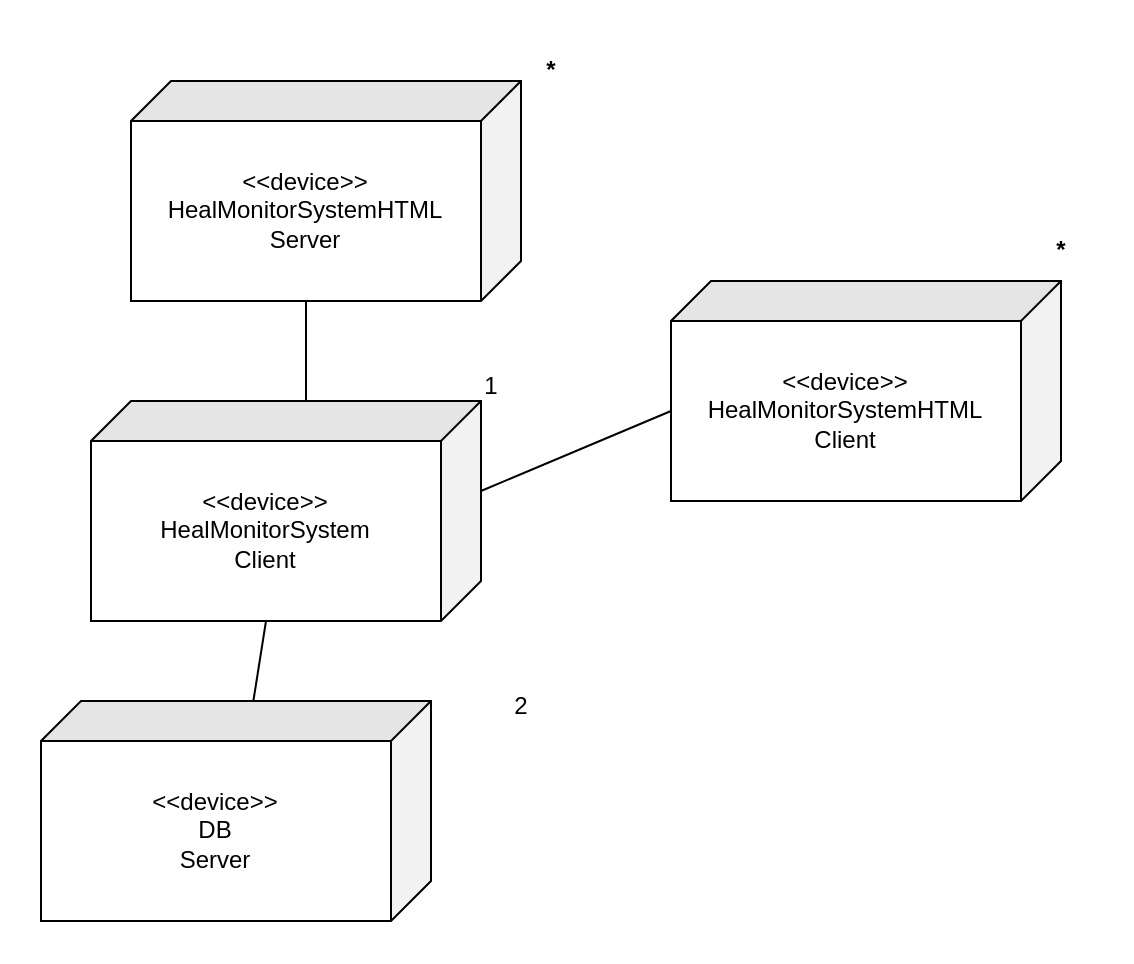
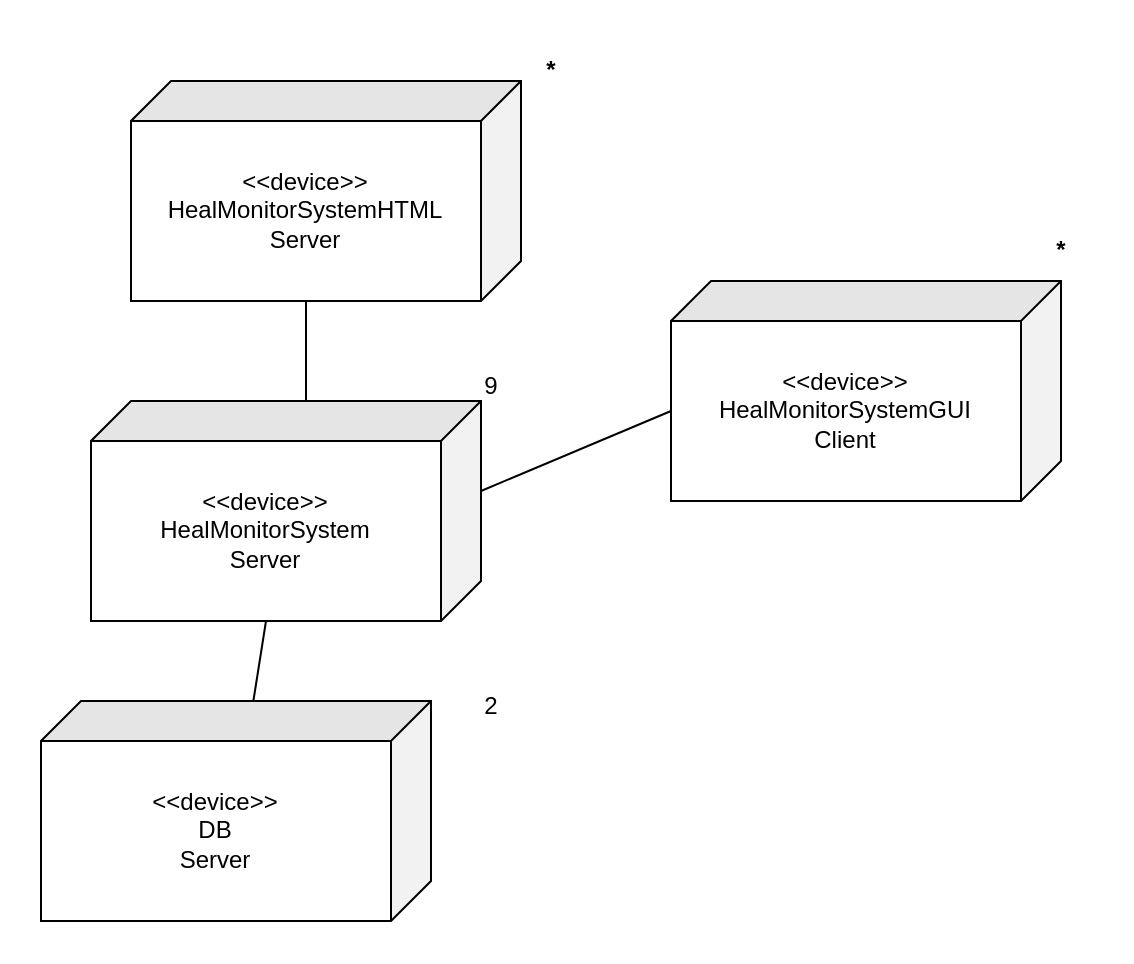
  <mxCell id="0" />
  <mxCell id="1" parent="0" />
  <mxCell id="2" value="&amp;lt;&amp;lt;device&amp;gt;&amp;gt;&lt;div&gt;HealMonitorSystemHTML&lt;/div&gt;&lt;div&gt;Server&lt;/div&gt;" style="shape=cube;whiteSpace=wrap;html=1;boundedLbl=1;backgroundOutline=1;darkOpacity=0.05;darkOpacity2=0.1;direction=south;" vertex="1" parent="1"><mxGeometry x="65" y="40" width="195" height="110" as="geometry" /></mxCell>
- <mxCell id="3" value="&amp;lt;&amp;lt;device&amp;gt;&amp;gt;&lt;div&gt;HealMonitorSystem&lt;/div&gt;&lt;div&gt;Client&lt;/div&gt;" style="shape=cube;whiteSpace=wrap;html=1;boundedLbl=1;backgroundOutline=1;darkOpacity=0.05;darkOpacity2=0.1;direction=south;" vertex="1" parent="1"><mxGeometry x="45" y="200" width="195" height="110" as="geometry" /></mxCell>
+ <mxCell id="3" value="&amp;lt;&amp;lt;device&amp;gt;&amp;gt;&lt;div&gt;HealMonitorSystem&lt;/div&gt;&lt;div&gt;Server&lt;/div&gt;" style="shape=cube;whiteSpace=wrap;html=1;boundedLbl=1;backgroundOutline=1;darkOpacity=0.05;darkOpacity2=0.1;direction=south;" vertex="1" parent="1"><mxGeometry x="45" y="200" width="195" height="110" as="geometry" /></mxCell>
  <mxCell id="4" value="&amp;lt;&amp;lt;device&amp;gt;&amp;gt;&lt;div&gt;DB&lt;/div&gt;&lt;div&gt;Server&lt;/div&gt;" style="shape=cube;whiteSpace=wrap;html=1;boundedLbl=1;backgroundOutline=1;darkOpacity=0.05;darkOpacity2=0.1;direction=south;" vertex="1" parent="1"><mxGeometry x="20" y="350" width="195" height="110" as="geometry" /></mxCell>
- <mxCell id="5" value="&amp;lt;&amp;lt;device&amp;gt;&amp;gt;&lt;div&gt;HealMonitorSystemHTML&lt;/div&gt;&lt;div&gt;Client&lt;/div&gt;" style="shape=cube;whiteSpace=wrap;html=1;boundedLbl=1;backgroundOutline=1;darkOpacity=0.05;darkOpacity2=0.1;direction=south;" vertex="1" parent="1"><mxGeometry x="335" y="140" width="195" height="110" as="geometry" /></mxCell>
+ <mxCell id="5" value="&amp;lt;&amp;lt;device&amp;gt;&amp;gt;&lt;div&gt;HealMonitorSystemGUI&lt;/div&gt;&lt;div&gt;Client&lt;/div&gt;" style="shape=cube;whiteSpace=wrap;html=1;boundedLbl=1;backgroundOutline=1;darkOpacity=0.05;darkOpacity2=0.1;direction=south;" vertex="1" parent="1"><mxGeometry x="335" y="140" width="195" height="110" as="geometry" /></mxCell>
  <mxCell id="6" value="*" style="text;html=1;align=center;verticalAlign=middle;resizable=0;points=[];autosize=1;strokeColor=none;fillColor=none;fontStyle=1" vertex="1" parent="1"><mxGeometry x="260" y="20" width="30" height="30" as="geometry" /></mxCell>
  <mxCell id="7" value="" style="endArrow=none;html=1;rounded=0;entryX=0;entryY=0;entryDx=110;entryDy=107.5;entryPerimeter=0;exitX=0;exitY=0;exitDx=0;exitDy=87.5;exitPerimeter=0;" edge="1" parent="1" source="3" target="2"><mxGeometry width="50" height="50" relative="1" as="geometry"><mxPoint x="145" y="220" as="sourcePoint" /><mxPoint x="195" y="170" as="targetPoint" /></mxGeometry></mxCell>
  <mxCell id="8" value="" style="endArrow=none;html=1;rounded=0;entryX=0;entryY=0;entryDx=110;entryDy=107.5;entryPerimeter=0;" edge="1" parent="1" source="4" target="3"><mxGeometry width="50" height="50" relative="1" as="geometry"><mxPoint x="145" y="220" as="sourcePoint" /><mxPoint x="195" y="170" as="targetPoint" /></mxGeometry></mxCell>
  <mxCell id="9" value="" style="endArrow=none;html=1;rounded=0;entryX=0;entryY=0;entryDx=65;entryDy=195;entryPerimeter=0;exitX=0;exitY=0;exitDx=45;exitDy=0;exitPerimeter=0;" edge="1" parent="1" source="3" target="5"><mxGeometry width="50" height="50" relative="1" as="geometry"><mxPoint x="145" y="220" as="sourcePoint" /><mxPoint x="195" y="170" as="targetPoint" /></mxGeometry></mxCell>
  <mxCell id="10" value="*" style="text;html=1;align=center;verticalAlign=middle;resizable=0;points=[];autosize=1;strokeColor=none;fillColor=none;fontStyle=1" vertex="1" parent="1"><mxGeometry x="515" y="110" width="30" height="30" as="geometry" /></mxCell>
- <mxCell id="11" value="1" style="text;html=1;align=center;verticalAlign=middle;resizable=0;points=[];autosize=1;strokeColor=none;fillColor=none;" vertex="1" parent="1"><mxGeometry x="230" y="178" width="30" height="30" as="geometry" /></mxCell>
- <mxCell id="12" value="2" style="text;html=1;align=center;verticalAlign=middle;resizable=0;points=[];autosize=1;strokeColor=none;fillColor=none;" vertex="1" parent="1"><mxGeometry x="245" y="338" width="30" height="30" as="geometry" /></mxCell>
+ <mxCell id="11" value="9" style="text;html=1;align=center;verticalAlign=middle;resizable=0;points=[];autosize=1;strokeColor=none;fillColor=none;" vertex="1" parent="1"><mxGeometry x="230" y="178" width="30" height="30" as="geometry" /></mxCell>
+ <mxCell id="12" value="2" style="text;html=1;align=center;verticalAlign=middle;resizable=0;points=[];autosize=1;strokeColor=none;fillColor=none;" vertex="1" parent="1"><mxGeometry x="230" y="338" width="30" height="30" as="geometry" /></mxCell>
